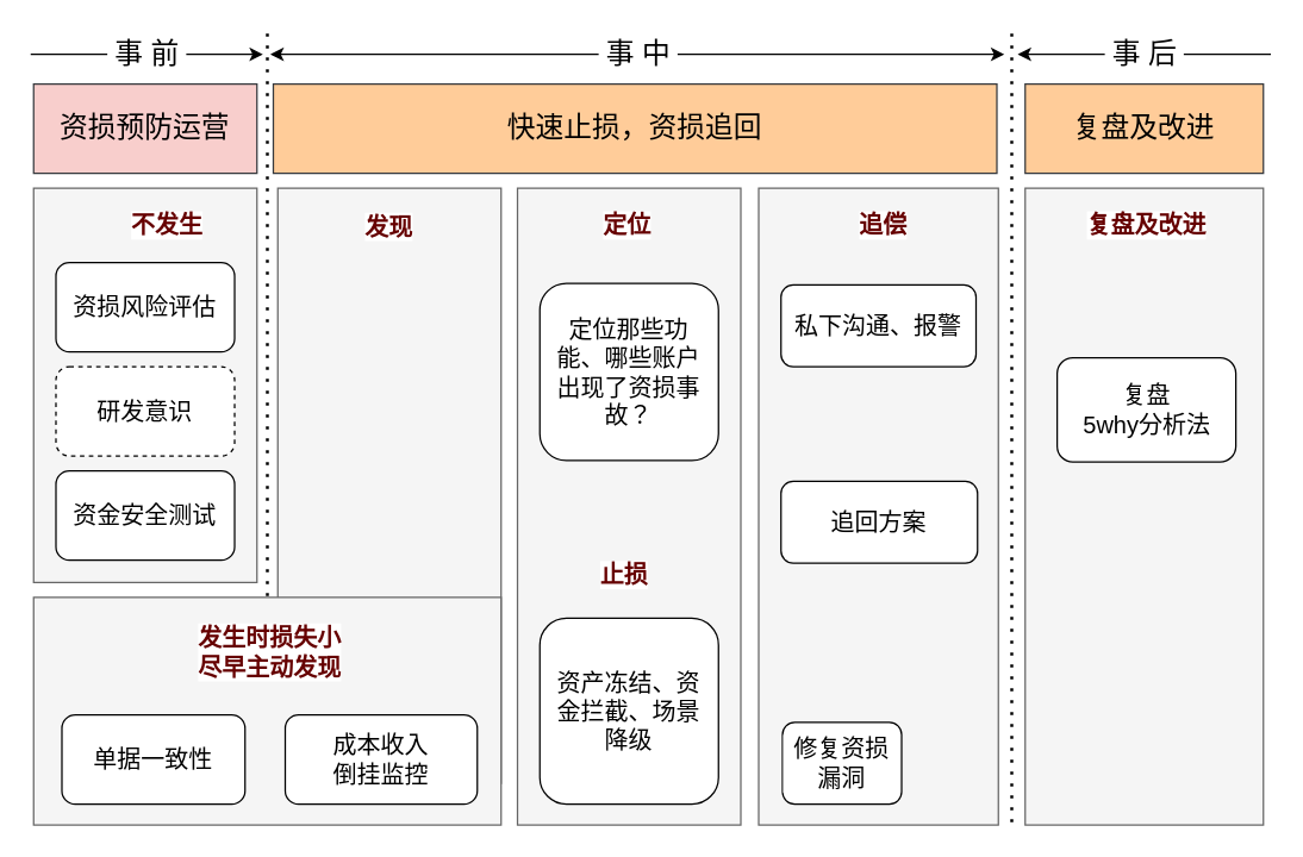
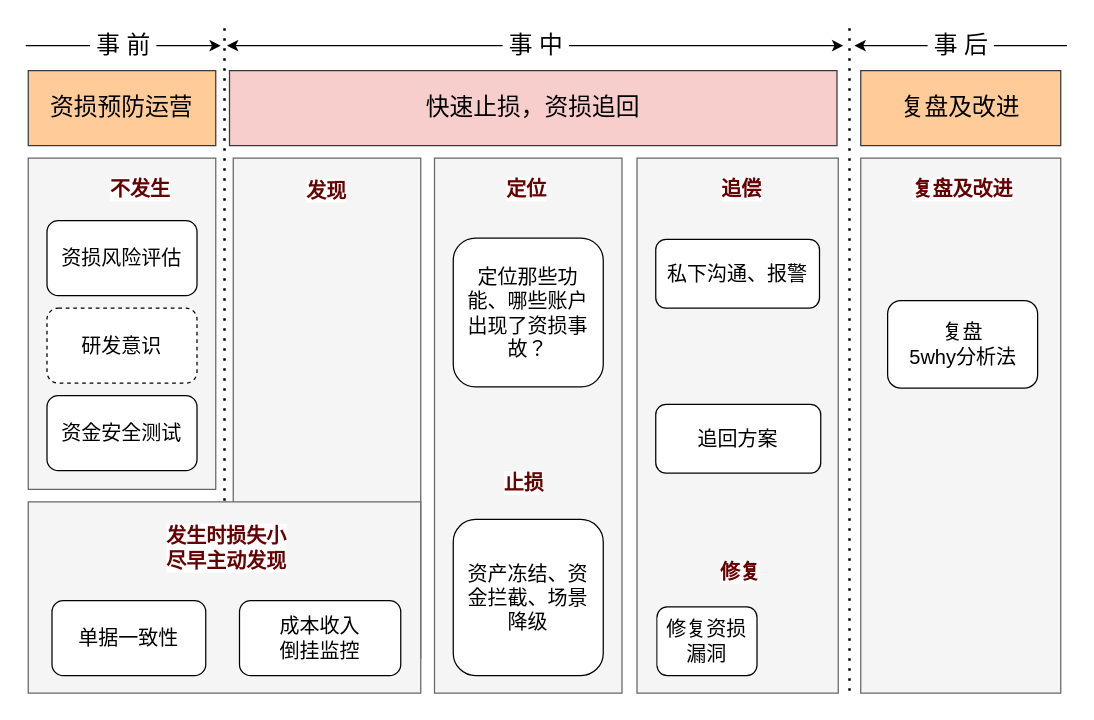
  <mxCell id="0" />
  <mxCell id="1" parent="0" />
  <mxCell id="2" value="" style="rounded=0;whiteSpace=wrap;html=1;labelBackgroundColor=default;labelBorderColor=none;fontSize=19;fillColor=#f5f5f5;fontColor=#333333;strokeColor=#666666;" parent="1" vertex="1"><mxGeometry x="509" y="126" width="161" height="428" as="geometry" /></mxCell>
  <mxCell id="3" value="" style="rounded=0;whiteSpace=wrap;html=1;labelBackgroundColor=default;labelBorderColor=none;fontSize=19;fillColor=#f5f5f5;fontColor=#333333;strokeColor=#666666;" parent="1" vertex="1"><mxGeometry x="186" y="126" width="150" height="400" as="geometry" /></mxCell>
  <mxCell id="4" value="发现" style="text;html=1;strokeColor=none;fillColor=none;align=center;verticalAlign=middle;whiteSpace=wrap;rounded=0;labelBackgroundColor=default;labelBorderColor=none;fontSize=16;fontStyle=1;fontColor=#660000;" parent="1" vertex="1"><mxGeometry x="221" y="137" width="80" height="29" as="geometry" /></mxCell>
  <mxCell id="5" value="" style="endArrow=none;dashed=1;html=1;dashPattern=1 3;strokeWidth=2;rounded=0;" parent="1" edge="1"><mxGeometry width="50" height="50" relative="1" as="geometry"><mxPoint x="179" y="552" as="sourcePoint" /><mxPoint x="179" y="21" as="targetPoint" /></mxGeometry></mxCell>
  <mxCell id="6" value="" style="endArrow=none;dashed=1;html=1;dashPattern=1 3;strokeWidth=2;rounded=0;" parent="1" edge="1"><mxGeometry width="50" height="50" relative="1" as="geometry"><mxPoint x="679" y="552" as="sourcePoint" /><mxPoint x="679" y="20" as="targetPoint" /></mxGeometry></mxCell>
  <mxCell id="7" value="&amp;nbsp;事 中&amp;nbsp;" style="endArrow=classic;startArrow=classic;html=1;rounded=0;fontSize=19;" parent="1" edge="1"><mxGeometry width="50" height="50" relative="1" as="geometry"><mxPoint x="181" y="36" as="sourcePoint" /><mxPoint x="674" y="36" as="targetPoint" /></mxGeometry></mxCell>
  <mxCell id="8" value="&amp;nbsp;事 前&amp;nbsp;" style="endArrow=classic;html=1;rounded=0;fontSize=19;" parent="1" edge="1"><mxGeometry width="50" height="50" relative="1" as="geometry"><mxPoint x="20" y="36" as="sourcePoint" /><mxPoint x="176" y="36" as="targetPoint" /></mxGeometry></mxCell>
  <mxCell id="9" value="&amp;nbsp;事 后&amp;nbsp;" style="endArrow=classic;html=1;rounded=0;fontSize=19;" parent="1" edge="1"><mxGeometry width="50" height="50" relative="1" as="geometry"><mxPoint x="853" y="36" as="sourcePoint" /><mxPoint x="683" y="36" as="targetPoint" /></mxGeometry></mxCell>
- <mxCell id="10" value="资损预防运营" style="rounded=0;whiteSpace=wrap;html=1;labelBackgroundColor=none;labelBorderColor=none;fontSize=19;fillColor=#f8cecc;strokeColor=#36393d;" parent="1" vertex="1"><mxGeometry x="22" y="56" width="150" height="60" as="geometry" /></mxCell>
- <mxCell id="11" value="快速止损，资损追回" style="rounded=0;whiteSpace=wrap;html=1;labelBackgroundColor=none;labelBorderColor=none;fontSize=19;fillColor=#ffcc99;strokeColor=#36393d;" parent="1" vertex="1"><mxGeometry x="183" y="56" width="486" height="60" as="geometry" /></mxCell>
+ <mxCell id="10" value="资损预防运营" style="rounded=0;whiteSpace=wrap;html=1;labelBackgroundColor=none;labelBorderColor=none;fontSize=19;fillColor=#ffcc99;strokeColor=#36393d;" parent="1" vertex="1"><mxGeometry x="22" y="56" width="150" height="60" as="geometry" /></mxCell>
+ <mxCell id="11" value="快速止损，资损追回" style="rounded=0;whiteSpace=wrap;html=1;labelBackgroundColor=none;labelBorderColor=none;fontSize=19;fillColor=#f8cecc;strokeColor=#36393d;" parent="1" vertex="1"><mxGeometry x="183" y="56" width="486" height="60" as="geometry" /></mxCell>
  <mxCell id="12" value="复盘及改进" style="rounded=0;whiteSpace=wrap;html=1;labelBackgroundColor=none;labelBorderColor=none;fontSize=19;fillColor=#ffcc99;strokeColor=#36393d;" parent="1" vertex="1"><mxGeometry x="688" y="56" width="160" height="60" as="geometry" /></mxCell>
  <mxCell id="13" value="" style="rounded=0;whiteSpace=wrap;html=1;labelBackgroundColor=default;labelBorderColor=none;fontSize=19;fillColor=#f5f5f5;fontColor=#333333;strokeColor=#666666;" parent="1" vertex="1"><mxGeometry x="22" y="126" width="150" height="265" as="geometry" /></mxCell>
  <mxCell id="14" value="资损风险评估" style="rounded=1;whiteSpace=wrap;html=1;labelBackgroundColor=default;labelBorderColor=none;fontSize=16;fillColor=default;gradientColor=none;" parent="1" vertex="1"><mxGeometry x="37" y="176" width="120" height="60" as="geometry" /></mxCell>
  <mxCell id="15" value="研发意识" style="rounded=1;whiteSpace=wrap;html=1;labelBackgroundColor=default;labelBorderColor=none;fontSize=16;fillColor=default;gradientColor=none;dashed=1;" parent="1" vertex="1"><mxGeometry x="37" y="246" width="120" height="60" as="geometry" /></mxCell>
  <mxCell id="16" value="不发生" style="text;html=1;strokeColor=none;fillColor=none;align=center;verticalAlign=middle;whiteSpace=wrap;rounded=0;labelBackgroundColor=default;labelBorderColor=none;fontSize=16;fontStyle=1;fontColor=#660000;" parent="1" vertex="1"><mxGeometry x="82" y="136" width="60" height="30" as="geometry" /></mxCell>
  <mxCell id="17" value="" style="rounded=0;whiteSpace=wrap;html=1;labelBackgroundColor=default;labelBorderColor=none;fontSize=19;fillColor=#f5f5f5;fontColor=#333333;strokeColor=#666666;" parent="1" vertex="1"><mxGeometry x="22" y="401" width="314" height="153" as="geometry" /></mxCell>
  <mxCell id="18" value="发生时损失小&lt;br&gt;尽早主动发现" style="text;html=1;strokeColor=none;fillColor=none;align=center;verticalAlign=middle;whiteSpace=wrap;rounded=0;labelBackgroundColor=default;labelBorderColor=none;fontSize=16;fontStyle=1;fontColor=#660000;" parent="1" vertex="1"><mxGeometry x="67" y="423" width="228" height="30" as="geometry" /></mxCell>
  <mxCell id="19" value="单据一致性" style="rounded=1;whiteSpace=wrap;html=1;labelBackgroundColor=default;labelBorderColor=none;fontSize=16;fillColor=default;gradientColor=none;" parent="1" vertex="1"><mxGeometry x="41" y="480" width="123" height="60" as="geometry" /></mxCell>
  <mxCell id="20" value="成本收入&lt;br&gt;倒挂监控" style="rounded=1;whiteSpace=wrap;html=1;labelBackgroundColor=default;labelBorderColor=none;fontSize=16;fillColor=default;gradientColor=none;" parent="1" vertex="1"><mxGeometry x="191" y="480" width="129" height="60" as="geometry" /></mxCell>
+ <mxCell id="21" value="修复" style="text;html=1;strokeColor=none;fillColor=none;align=center;verticalAlign=middle;whiteSpace=wrap;rounded=0;labelBackgroundColor=default;labelBorderColor=none;fontSize=16;fontStyle=1;fontColor=#660000;" parent="1" vertex="1"><mxGeometry x="551.5" y="442" width="80" height="29" as="geometry" /></mxCell>
  <mxCell id="22" value="" style="rounded=0;whiteSpace=wrap;html=1;labelBackgroundColor=default;labelBorderColor=none;fontSize=19;fillColor=#f5f5f5;fontColor=#333333;strokeColor=#666666;" parent="1" vertex="1"><mxGeometry x="347" y="126" width="150" height="428" as="geometry" /></mxCell>
  <mxCell id="23" value="定位" style="text;html=1;strokeColor=none;fillColor=none;align=center;verticalAlign=middle;whiteSpace=wrap;rounded=0;labelBackgroundColor=default;labelBorderColor=none;fontSize=16;fontStyle=1;fontColor=#660000;" parent="1" vertex="1"><mxGeometry x="377" y="136" width="88" height="30" as="geometry" /></mxCell>
  <mxCell id="24" value="追偿" style="text;html=1;strokeColor=none;fillColor=none;align=center;verticalAlign=middle;whiteSpace=wrap;rounded=0;labelBackgroundColor=default;labelBorderColor=none;fontSize=16;fontStyle=1;fontColor=#660000;" parent="1" vertex="1"><mxGeometry x="546" y="136" width="94" height="30" as="geometry" /></mxCell>
  <mxCell id="25" value="定位那些功能、哪些账户出现了资损事故？" style="rounded=1;whiteSpace=wrap;html=1;labelBackgroundColor=default;labelBorderColor=none;fontSize=16;fillColor=default;gradientColor=none;spacingLeft=5;spacingRight=5;" parent="1" vertex="1"><mxGeometry x="362" y="190" width="120" height="119" as="geometry" /></mxCell>
  <mxCell id="26" value="资产冻结、资金拦截、场景降级" style="rounded=1;html=1;labelBackgroundColor=default;labelBorderColor=none;fontSize=16;fillColor=default;gradientColor=none;whiteSpace=wrap;spacing=2;spacingLeft=5;spacingRight=5;" parent="1" vertex="1"><mxGeometry x="362" y="415" width="120" height="125" as="geometry" /></mxCell>
  <mxCell id="27" value="私下沟通、报警" style="rounded=1;whiteSpace=wrap;html=1;labelBackgroundColor=default;labelBorderColor=none;fontSize=16;fillColor=default;gradientColor=none;spacingLeft=5;spacingRight=5;" parent="1" vertex="1"><mxGeometry x="524" y="191" width="131" height="55" as="geometry" /></mxCell>
  <mxCell id="28" value="" style="rounded=0;whiteSpace=wrap;html=1;labelBackgroundColor=default;labelBorderColor=none;fontSize=19;fillColor=#f5f5f5;fontColor=#333333;strokeColor=#666666;" parent="1" vertex="1"><mxGeometry x="688" y="126" width="160" height="428" as="geometry" /></mxCell>
  <mxCell id="29" value="复盘及改进" style="text;html=1;strokeColor=none;fillColor=none;align=center;verticalAlign=middle;whiteSpace=wrap;rounded=0;labelBackgroundColor=default;labelBorderColor=none;fontSize=16;fontStyle=1;fontColor=#660000;" parent="1" vertex="1"><mxGeometry x="719.5" y="136" width="100" height="30" as="geometry" /></mxCell>
  <mxCell id="30" value="复盘&lt;br&gt;5why分析法" style="rounded=1;whiteSpace=wrap;html=1;labelBackgroundColor=default;labelBorderColor=none;fontSize=16;fillColor=default;gradientColor=none;" parent="1" vertex="1"><mxGeometry x="709.5" y="240" width="120" height="70" as="geometry" /></mxCell>
  <mxCell id="31" value="资金安全测试" style="rounded=1;whiteSpace=wrap;html=1;labelBackgroundColor=default;labelBorderColor=none;fontSize=16;fillColor=default;gradientColor=none;" parent="1" vertex="1"><mxGeometry x="37" y="316" width="120" height="60" as="geometry" /></mxCell>
  <mxCell id="32" value="追回方案" style="rounded=1;whiteSpace=wrap;html=1;labelBackgroundColor=default;labelBorderColor=none;fontSize=16;fillColor=default;gradientColor=none;" parent="1" vertex="1"><mxGeometry x="524" y="323" width="132" height="55" as="geometry" /></mxCell>
  <mxCell id="33" value="止损" style="text;html=1;strokeColor=none;fillColor=none;align=center;verticalAlign=middle;whiteSpace=wrap;rounded=0;labelBackgroundColor=default;labelBorderColor=none;fontSize=16;fontStyle=1;fontColor=#660000;" parent="1" vertex="1"><mxGeometry x="375" y="371" width="88" height="30" as="geometry" /></mxCell>
  <mxCell id="34" value="修复资损漏洞" style="rounded=1;whiteSpace=wrap;html=1;labelBackgroundColor=default;labelBorderColor=none;fontSize=16;fillColor=default;gradientColor=none;" parent="1" vertex="1"><mxGeometry x="525" y="485" width="80" height="55" as="geometry" /></mxCell>
